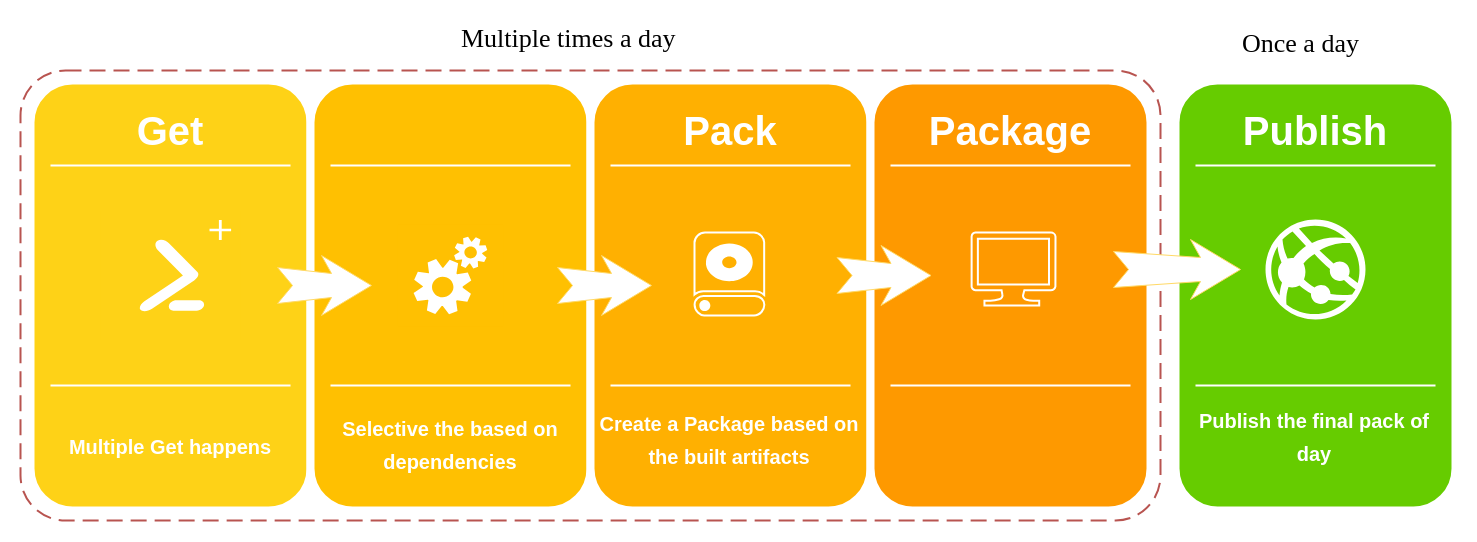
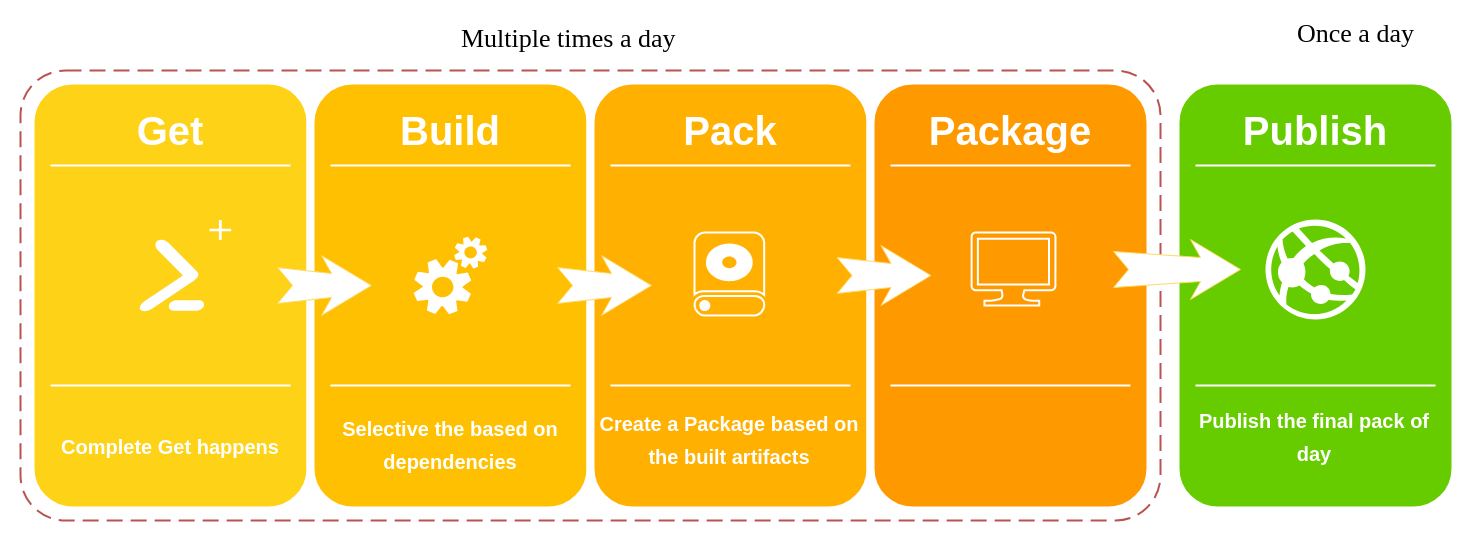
  <mxCell id="0" />
  <mxCell id="1" parent="0" />
  <mxCell id="2" value="" style="rounded=1;arcSize=10;dashed=1;strokeColor=#b85450;fillColor=none;dashPattern=8 4;strokeWidth=2;fontFamily=Tahoma;fontSize=999;" vertex="1" parent="1"><mxGeometry x="20" y="70" width="1140" height="450" as="geometry" /></mxCell>
  <mxCell id="3" value="" style="whiteSpace=wrap;html=1;rounded=1;shadow=0;strokeWidth=8;fontSize=20;align=center;fillColor=#FED217;strokeColor=#FFFFFF;" parent="1" vertex="1"><mxGeometry x="30" y="80" width="280" height="430" as="geometry" /></mxCell>
  <mxCell id="4" value="&lt;font style=&quot;font-size: 40px&quot;&gt;Get&lt;/font&gt;" style="text;html=1;strokeColor=none;fillColor=none;align=center;verticalAlign=middle;whiteSpace=wrap;rounded=0;shadow=0;fontSize=27;fontColor=#FFFFFF;fontStyle=1" parent="1" vertex="1"><mxGeometry x="30" y="100" width="280" height="60" as="geometry" /></mxCell>
  <mxCell id="5" value="" style="line;strokeWidth=2;html=1;rounded=0;shadow=0;fontSize=27;align=center;fillColor=none;strokeColor=#FFFFFF;" parent="1" vertex="1"><mxGeometry x="50" y="160" width="240" height="10" as="geometry" /></mxCell>
  <mxCell id="6" value="" style="line;strokeWidth=2;html=1;rounded=0;shadow=0;fontSize=27;align=center;fillColor=none;strokeColor=#FFFFFF;" parent="1" vertex="1"><mxGeometry x="50" y="380" width="240" height="10" as="geometry" /></mxCell>
  <mxCell id="7" value="" style="whiteSpace=wrap;html=1;rounded=1;shadow=0;strokeWidth=8;fontSize=20;align=center;fillColor=#FFC001;strokeColor=#FFFFFF;" parent="1" vertex="1"><mxGeometry x="310" y="80" width="280" height="430" as="geometry" /></mxCell>
+ <mxCell id="8" value="&lt;font style=&quot;font-size: 40px&quot;&gt;Build&lt;/font&gt;" style="text;html=1;strokeColor=none;fillColor=none;align=center;verticalAlign=middle;whiteSpace=wrap;rounded=0;shadow=0;fontSize=27;fontColor=#FFFFFF;fontStyle=1" parent="1" vertex="1"><mxGeometry x="310" y="100" width="280" height="60" as="geometry" /></mxCell>
  <mxCell id="9" value="" style="line;strokeWidth=2;html=1;rounded=0;shadow=0;fontSize=27;align=center;fillColor=none;strokeColor=#FFFFFF;" parent="1" vertex="1"><mxGeometry x="330" y="160" width="240" height="10" as="geometry" /></mxCell>
  <mxCell id="10" value="" style="line;strokeWidth=2;html=1;rounded=0;shadow=0;fontSize=27;align=center;fillColor=none;strokeColor=#FFFFFF;" parent="1" vertex="1"><mxGeometry x="330" y="380" width="240" height="10" as="geometry" /></mxCell>
  <mxCell id="11" value="" style="whiteSpace=wrap;html=1;rounded=1;shadow=0;strokeWidth=8;fontSize=20;align=center;fillColor=#FFB001;strokeColor=#FFFFFF;" parent="1" vertex="1"><mxGeometry x="590" y="80" width="280" height="430" as="geometry" /></mxCell>
  <mxCell id="12" value="&lt;font style=&quot;font-size: 40px&quot;&gt;Pack&lt;/font&gt;" style="text;html=1;strokeColor=none;fillColor=none;align=center;verticalAlign=middle;whiteSpace=wrap;rounded=0;shadow=0;fontSize=27;fontColor=#FFFFFF;fontStyle=1" parent="1" vertex="1"><mxGeometry x="590" y="100" width="280" height="60" as="geometry" /></mxCell>
  <mxCell id="13" value="" style="line;strokeWidth=2;html=1;rounded=0;shadow=0;fontSize=27;align=center;fillColor=none;strokeColor=#FFFFFF;" parent="1" vertex="1"><mxGeometry x="610" y="160" width="240" height="10" as="geometry" /></mxCell>
  <mxCell id="14" value="" style="line;strokeWidth=2;html=1;rounded=0;shadow=0;fontSize=27;align=center;fillColor=none;strokeColor=#FFFFFF;" parent="1" vertex="1"><mxGeometry x="610" y="380" width="240" height="10" as="geometry" /></mxCell>
  <mxCell id="15" value="" style="whiteSpace=wrap;html=1;rounded=1;shadow=0;strokeWidth=8;fontSize=20;align=center;fillColor=#FE9900;strokeColor=#FFFFFF;" parent="1" vertex="1"><mxGeometry x="870" y="80" width="280" height="430" as="geometry" /></mxCell>
  <mxCell id="16" value="&lt;font style=&quot;font-size: 40px&quot;&gt;Package&lt;/font&gt;" style="text;html=1;strokeColor=none;fillColor=none;align=center;verticalAlign=middle;whiteSpace=wrap;rounded=0;shadow=0;fontSize=27;fontColor=#FFFFFF;fontStyle=1" parent="1" vertex="1"><mxGeometry x="870" y="100" width="280" height="60" as="geometry" /></mxCell>
  <mxCell id="17" value="" style="line;strokeWidth=2;html=1;rounded=0;shadow=0;fontSize=27;align=center;fillColor=none;strokeColor=#FFFFFF;" parent="1" vertex="1"><mxGeometry x="890" y="160" width="240" height="10" as="geometry" /></mxCell>
  <mxCell id="18" value="" style="line;strokeWidth=2;html=1;rounded=0;shadow=0;fontSize=27;align=center;fillColor=none;strokeColor=#FFFFFF;" parent="1" vertex="1"><mxGeometry x="890" y="380" width="240" height="10" as="geometry" /></mxCell>
  <mxCell id="19" value="" style="shadow=0;dashed=0;html=1;strokeColor=none;fillColor=#FED217;labelPosition=center;verticalLabelPosition=bottom;verticalAlign=top;align=center;outlineConnect=0;shape=mxgraph.veeam.2d.powershell_extension;" parent="1" vertex="1"><mxGeometry x="100" y="210.5" width="140" height="129" as="geometry" /></mxCell>
  <mxCell id="20" value="" style="shadow=0;dashed=0;html=1;strokeColor=none;fillColor=#FFC001;labelPosition=center;verticalLabelPosition=bottom;verticalAlign=top;align=center;outlineConnect=0;shape=mxgraph.veeam.automated_testing;" parent="1" vertex="1"><mxGeometry x="397" y="224" width="106" height="102" as="geometry" /></mxCell>
  <mxCell id="21" value="" style="shadow=0;dashed=0;html=1;strokeColor=#FFFFFF;fillColor=#FFB001;labelPosition=center;verticalLabelPosition=bottom;verticalAlign=top;align=center;outlineConnect=0;shape=mxgraph.veeam.2d.hard_drive;strokeWidth=2;" parent="1" vertex="1"><mxGeometry x="694" y="232" width="70" height="83" as="geometry" /></mxCell>
  <mxCell id="22" value="" style="verticalLabelPosition=bottom;html=1;verticalAlign=top;align=center;strokeColor=#FFFFFF;fillColor=#FE9900;shape=mxgraph.azure.computer;pointerEvents=1;strokeWidth=2;" parent="1" vertex="1"><mxGeometry x="971" y="232" width="84" height="73" as="geometry" /></mxCell>
- <mxCell id="23" value="&lt;span style=&quot;font-size: 20px&quot;&gt;Multiple&amp;nbsp;Get happens&lt;/span&gt;" style="text;html=1;strokeColor=none;fillColor=none;align=center;verticalAlign=middle;whiteSpace=wrap;rounded=0;shadow=0;fontSize=27;fontColor=#FFFFFF;fontStyle=1" parent="1" vertex="1"><mxGeometry x="30" y="415" width="280" height="60" as="geometry" /></mxCell>
+ <mxCell id="23" value="&lt;span style=&quot;font-size: 20px&quot;&gt;Complete&amp;nbsp;Get happens&lt;/span&gt;" style="text;html=1;strokeColor=none;fillColor=none;align=center;verticalAlign=middle;whiteSpace=wrap;rounded=0;shadow=0;fontSize=27;fontColor=#FFFFFF;fontStyle=1" parent="1" vertex="1"><mxGeometry x="30" y="415" width="280" height="60" as="geometry" /></mxCell>
  <mxCell id="24" value="&lt;span style=&quot;font-size: 20px&quot;&gt;Selective the based on dependencies&lt;/span&gt;" style="text;html=1;strokeColor=none;fillColor=none;align=center;verticalAlign=middle;whiteSpace=wrap;rounded=0;shadow=0;fontSize=27;fontColor=#FFFFFF;fontStyle=1" parent="1" vertex="1"><mxGeometry x="310" y="410" width="280" height="65" as="geometry" /></mxCell>
  <mxCell id="25" value="&lt;span style=&quot;font-size: 20px&quot;&gt;Create a Package based on the built artifacts&lt;/span&gt;" style="text;html=1;strokeColor=none;fillColor=none;align=center;verticalAlign=middle;whiteSpace=wrap;rounded=0;shadow=0;fontSize=27;fontColor=#FFFFFF;fontStyle=1" parent="1" vertex="1"><mxGeometry x="589" y="400" width="280" height="75" as="geometry" /></mxCell>
  <mxCell id="26" value="" style="html=1;shadow=0;dashed=0;align=center;verticalAlign=middle;shape=mxgraph.arrows2.stylisedArrow;dy=0.6;dx=40;notch=15;feather=0.4;strokeColor=#FFD966;" parent="1" vertex="1"><mxGeometry x="277" y="255" width="94" height="60" as="geometry" /></mxCell>
  <mxCell id="27" value="" style="html=1;shadow=0;dashed=0;align=center;verticalAlign=middle;shape=mxgraph.arrows2.stylisedArrow;dy=0.6;dx=40;notch=15;feather=0.4;strokeColor=#FFD966;" parent="1" vertex="1"><mxGeometry x="557" y="255" width="94" height="60" as="geometry" /></mxCell>
  <mxCell id="28" value="" style="html=1;shadow=0;dashed=0;align=center;verticalAlign=middle;shape=mxgraph.arrows2.stylisedArrow;dy=0.6;dx=40;notch=15;feather=0.4;strokeColor=#FFD966;" parent="1" vertex="1"><mxGeometry x="836.5" y="245" width="94" height="60" as="geometry" /></mxCell>
  <mxCell id="29" value="" style="whiteSpace=wrap;html=1;rounded=1;shadow=0;strokeWidth=8;fontSize=20;align=center;fillColor=#66CC00;strokeColor=#FFFFFF;" vertex="1" parent="1"><mxGeometry x="1175" y="80" width="280" height="430" as="geometry" /></mxCell>
  <mxCell id="30" value="&lt;font style=&quot;font-size: 40px&quot;&gt;Publish&lt;/font&gt;" style="text;html=1;strokeColor=none;fillColor=none;align=center;verticalAlign=middle;whiteSpace=wrap;rounded=0;shadow=0;fontSize=27;fontColor=#FFFFFF;fontStyle=1" vertex="1" parent="1"><mxGeometry x="1175" y="100" width="280" height="60" as="geometry" /></mxCell>
  <mxCell id="31" value="" style="line;strokeWidth=2;html=1;rounded=0;shadow=0;fontSize=27;align=center;fillColor=none;strokeColor=#FFFFFF;" vertex="1" parent="1"><mxGeometry x="1195" y="160" width="240" height="10" as="geometry" /></mxCell>
  <mxCell id="32" value="" style="line;strokeWidth=2;html=1;rounded=0;shadow=0;fontSize=27;align=center;fillColor=none;strokeColor=#FFFFFF;" vertex="1" parent="1"><mxGeometry x="1195" y="380" width="240" height="10" as="geometry" /></mxCell>
  <mxCell id="33" value="&lt;span style=&quot;font-size: 20px&quot;&gt;Publish the final pack of day&lt;/span&gt;" style="text;html=1;strokeColor=none;fillColor=none;align=center;verticalAlign=middle;whiteSpace=wrap;rounded=0;shadow=0;fontSize=27;fontColor=#FFFFFF;fontStyle=1" vertex="1" parent="1"><mxGeometry x="1189" y="405" width="250" height="60" as="geometry" /></mxCell>
  <mxCell id="34" value="Multiple times a day" style="text;html=1;resizable=0;points=[];autosize=1;align=left;verticalAlign=top;spacingTop=-4;fontSize=26;fontFamily=Tahoma;strokeWidth=1;" vertex="1" parent="1"><mxGeometry x="459" y="20" width="250" height="30" as="geometry" /></mxCell>
  <mxCell id="35" value="" style="html=1;shadow=0;dashed=0;align=center;verticalAlign=middle;shape=mxgraph.arrows2.stylisedArrow;dy=0.6;dx=40;notch=15;feather=0.4;strokeColor=#FFD966;" vertex="1" parent="1"><mxGeometry x="1113" y="239" width="127" height="60" as="geometry" /></mxCell>
- <mxCell id="36" value="Once a day" style="text;html=1;resizable=0;points=[];autosize=1;align=left;verticalAlign=top;spacingTop=-4;fontSize=26;fontFamily=Tahoma;strokeWidth=1;" vertex="1" parent="1"><mxGeometry x="1240" y="25" width="140" height="30" as="geometry" /></mxCell>
+ <mxCell id="36" value="Once a day" style="text;html=1;resizable=0;points=[];autosize=1;align=left;verticalAlign=top;spacingTop=-4;fontSize=26;fontFamily=Tahoma;strokeWidth=1;" vertex="1" parent="1"><mxGeometry x="1295" y="15" width="140" height="30" as="geometry" /></mxCell>
  <mxCell id="37" value="" style="verticalLabelPosition=bottom;html=1;verticalAlign=top;align=center;strokeColor=none;fillColor=#FFFFFF;shape=mxgraph.azure.azure_website;pointerEvents=1;fontFamily=Tahoma;fontSize=26;" vertex="1" parent="1"><mxGeometry x="1265" y="219" width="100" height="100" as="geometry" /></mxCell>
